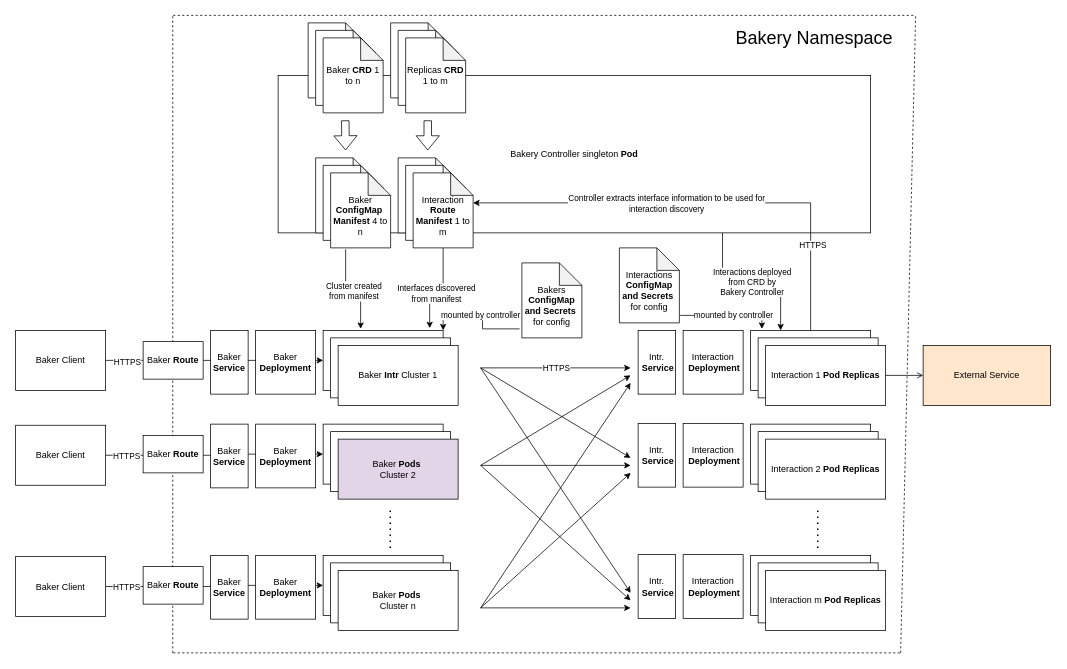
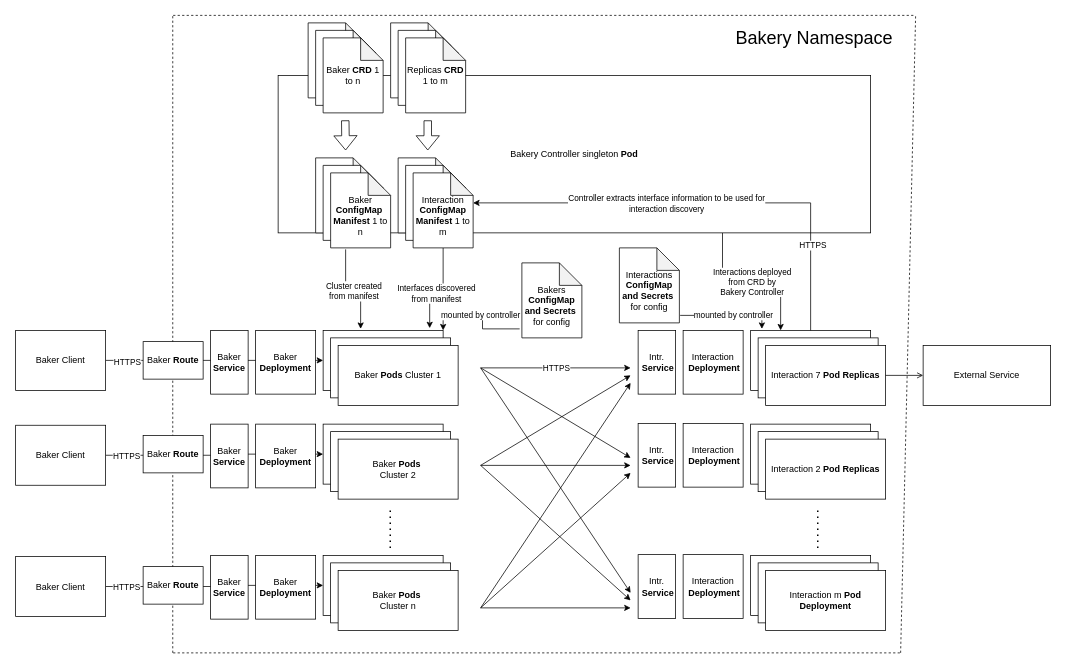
  <mxCell id="0" />
  <mxCell id="1" parent="0" />
  <mxCell id="2" value="" style="endArrow=none;dashed=1;html=1;entryX=1;entryY=0;entryDx=0;entryDy=0;" edge="1" parent="1"><mxGeometry width="50" height="50" relative="1" as="geometry"><mxPoint x="229.5" y="870" as="sourcePoint" /><mxPoint x="229.5" y="20" as="targetPoint" /></mxGeometry></mxCell>
  <mxCell id="3" style="edgeStyle=orthogonalEdgeStyle;rounded=0;orthogonalLoop=1;jettySize=auto;html=1;exitX=0.75;exitY=1;exitDx=0;exitDy=0;entryX=0.25;entryY=0;entryDx=0;entryDy=0;" edge="1" parent="1" source="5" target="8"><mxGeometry relative="1" as="geometry" /></mxCell>
  <mxCell id="4" value="Interactions deployed&lt;br&gt;from CRD by &lt;br&gt;Bakery Controller" style="edgeLabel;html=1;align=center;verticalAlign=middle;resizable=0;points=[];" vertex="1" connectable="0" parent="3"><mxGeometry x="-0.002" relative="1" as="geometry"><mxPoint as="offset" /></mxGeometry></mxCell>
  <mxCell id="5" value="Bakery Controller singleton &lt;b&gt;Pod&lt;/b&gt;" style="rounded=0;whiteSpace=wrap;html=1;" parent="1" vertex="1"><mxGeometry x="370" y="100" width="790" height="210" as="geometry" /></mxCell>
  <mxCell id="6" value="" style="group" parent="1" vertex="1" connectable="0"><mxGeometry x="1000" y="440" width="180" height="400" as="geometry" /></mxCell>
  <mxCell id="7" value="" style="group" parent="6" vertex="1" connectable="0"><mxGeometry width="180" height="100" as="geometry" /></mxCell>
  <mxCell id="8" value="Interaction A Replicas" style="whiteSpace=wrap;html=1;" parent="7" vertex="1"><mxGeometry width="160" height="80" as="geometry" /></mxCell>
  <mxCell id="9" value="Interaction A Replicas" style="whiteSpace=wrap;html=1;" parent="7" vertex="1"><mxGeometry x="10" y="10" width="160" height="80" as="geometry" /></mxCell>
- <mxCell id="10" value="Interaction 1 &lt;b&gt;Pod Replicas&lt;/b&gt;" style="whiteSpace=wrap;html=1;" parent="7" vertex="1"><mxGeometry x="20" y="20" width="160" height="80" as="geometry" /></mxCell>
+ <mxCell id="10" value="Interaction 7 &lt;b&gt;Pod Replicas&lt;/b&gt;" style="whiteSpace=wrap;html=1;" parent="7" vertex="1"><mxGeometry x="20" y="20" width="160" height="80" as="geometry" /></mxCell>
  <mxCell id="11" value="" style="group" parent="6" vertex="1" connectable="0"><mxGeometry y="125" width="180" height="100" as="geometry" /></mxCell>
  <mxCell id="12" value="Interaction A Replicas" style="whiteSpace=wrap;html=1;" parent="11" vertex="1"><mxGeometry width="160" height="80" as="geometry" /></mxCell>
  <mxCell id="13" value="Interaction A Replicas" style="whiteSpace=wrap;html=1;" parent="11" vertex="1"><mxGeometry x="10" y="10" width="160" height="80" as="geometry" /></mxCell>
  <mxCell id="14" value="Interaction 2 &lt;b&gt;Pod Replicas&lt;/b&gt;" style="whiteSpace=wrap;html=1;" parent="11" vertex="1"><mxGeometry x="20" y="20" width="160" height="80" as="geometry" /></mxCell>
  <mxCell id="15" value="" style="group" parent="6" vertex="1" connectable="0"><mxGeometry y="300" width="180" height="100" as="geometry" /></mxCell>
  <mxCell id="16" value="Interaction A Replicas" style="whiteSpace=wrap;html=1;" parent="15" vertex="1"><mxGeometry width="160" height="80" as="geometry" /></mxCell>
  <mxCell id="17" value="Interaction A Replicas" style="whiteSpace=wrap;html=1;" parent="15" vertex="1"><mxGeometry x="10" y="10" width="160" height="80" as="geometry" /></mxCell>
- <mxCell id="18" value="Interaction m &lt;b&gt;Pod Replicas&lt;/b&gt;" style="whiteSpace=wrap;html=1;" parent="15" vertex="1"><mxGeometry x="20" y="20" width="160" height="80" as="geometry" /></mxCell>
+ <mxCell id="18" value="Interaction m &lt;b&gt;Pod Deployment&lt;/b&gt;" style="whiteSpace=wrap;html=1;" parent="15" vertex="1"><mxGeometry x="20" y="20" width="160" height="80" as="geometry" /></mxCell>
  <mxCell id="19" value="" style="endArrow=none;dashed=1;html=1;dashPattern=1 3;strokeWidth=2;" parent="6" edge="1"><mxGeometry width="50" height="50" relative="1" as="geometry"><mxPoint x="89.5" y="290" as="sourcePoint" /><mxPoint x="89.5" y="240" as="targetPoint" /></mxGeometry></mxCell>
  <mxCell id="20" value="" style="group" parent="1" vertex="1" connectable="0"><mxGeometry x="430" y="440" width="180" height="400" as="geometry" /></mxCell>
  <mxCell id="21" value="" style="group" parent="20" vertex="1" connectable="0"><mxGeometry width="180" height="100" as="geometry" /></mxCell>
  <mxCell id="22" value="Interaction A Replicas" style="whiteSpace=wrap;html=1;" parent="21" vertex="1"><mxGeometry width="160" height="80" as="geometry" /></mxCell>
  <mxCell id="23" value="Interaction A Replicas" style="whiteSpace=wrap;html=1;" parent="21" vertex="1"><mxGeometry x="10" y="10" width="160" height="80" as="geometry" /></mxCell>
- <mxCell id="24" value="Baker &lt;b&gt;Intr &lt;/b&gt;Cluster 1" style="whiteSpace=wrap;html=1;" parent="21" vertex="1"><mxGeometry x="20" y="20" width="160" height="80" as="geometry" /></mxCell>
+ <mxCell id="24" value="Baker &lt;b&gt;Pods &lt;/b&gt;Cluster 1" style="whiteSpace=wrap;html=1;" parent="21" vertex="1"><mxGeometry x="20" y="20" width="160" height="80" as="geometry" /></mxCell>
  <mxCell id="25" value="" style="group" parent="20" vertex="1" connectable="0"><mxGeometry y="125" width="180" height="100" as="geometry" /></mxCell>
  <mxCell id="26" value="Interaction A Replicas" style="whiteSpace=wrap;html=1;" parent="25" vertex="1"><mxGeometry width="160" height="80" as="geometry" /></mxCell>
  <mxCell id="27" value="Interaction A Replicas" style="whiteSpace=wrap;html=1;" parent="25" vertex="1"><mxGeometry x="10" y="10" width="160" height="80" as="geometry" /></mxCell>
- <mxCell id="28" value="Baker&amp;nbsp;&lt;b&gt;Pods&amp;nbsp;&lt;/b&gt;&lt;br&gt;Cluster 2" style="whiteSpace=wrap;html=1;fillColor=#e1d5e7;" parent="25" vertex="1"><mxGeometry x="20" y="20" width="160" height="80" as="geometry" /></mxCell>
+ <mxCell id="28" value="Baker&amp;nbsp;&lt;b&gt;Pods&amp;nbsp;&lt;/b&gt;&lt;br&gt;Cluster 2" style="whiteSpace=wrap;html=1;" parent="25" vertex="1"><mxGeometry x="20" y="20" width="160" height="80" as="geometry" /></mxCell>
  <mxCell id="29" value="" style="group" parent="20" vertex="1" connectable="0"><mxGeometry y="300" width="180" height="100" as="geometry" /></mxCell>
  <mxCell id="30" value="Interaction A Replicas" style="whiteSpace=wrap;html=1;" parent="29" vertex="1"><mxGeometry width="160" height="80" as="geometry" /></mxCell>
  <mxCell id="31" value="Interaction A Replicas" style="whiteSpace=wrap;html=1;" parent="29" vertex="1"><mxGeometry x="10" y="10" width="160" height="80" as="geometry" /></mxCell>
  <mxCell id="32" value="Baker&amp;nbsp;&lt;b&gt;Pods&amp;nbsp;&lt;/b&gt;&lt;br&gt;Cluster n" style="whiteSpace=wrap;html=1;" parent="29" vertex="1"><mxGeometry x="20" y="20" width="160" height="80" as="geometry" /></mxCell>
  <mxCell id="33" value="" style="endArrow=none;dashed=1;html=1;dashPattern=1 3;strokeWidth=2;" parent="20" edge="1"><mxGeometry width="50" height="50" relative="1" as="geometry"><mxPoint x="89.5" y="290" as="sourcePoint" /><mxPoint x="89.5" y="240" as="targetPoint" /></mxGeometry></mxCell>
  <mxCell id="34" value="" style="endArrow=classic;html=1;" parent="1" edge="1"><mxGeometry width="50" height="50" relative="1" as="geometry"><mxPoint x="640" y="810" as="sourcePoint" /><mxPoint x="840" y="510" as="targetPoint" /></mxGeometry></mxCell>
  <mxCell id="35" value="" style="endArrow=classic;html=1;" parent="1" edge="1"><mxGeometry width="50" height="50" relative="1" as="geometry"><mxPoint x="640" y="810" as="sourcePoint" /><mxPoint x="840" y="630" as="targetPoint" /></mxGeometry></mxCell>
  <mxCell id="36" value="" style="endArrow=classic;html=1;" parent="1" edge="1"><mxGeometry width="50" height="50" relative="1" as="geometry"><mxPoint x="640" y="810" as="sourcePoint" /><mxPoint x="840" y="810" as="targetPoint" /></mxGeometry></mxCell>
  <mxCell id="37" value="" style="endArrow=classic;html=1;" parent="1" edge="1"><mxGeometry width="50" height="50" relative="1" as="geometry"><mxPoint x="640" y="620" as="sourcePoint" /><mxPoint x="840" y="620" as="targetPoint" /></mxGeometry></mxCell>
  <mxCell id="38" value="" style="endArrow=classic;html=1;" parent="1" edge="1"><mxGeometry width="50" height="50" relative="1" as="geometry"><mxPoint x="640" y="490" as="sourcePoint" /><mxPoint x="840" y="490" as="targetPoint" /></mxGeometry></mxCell>
  <mxCell id="39" value="HTTPS" style="edgeLabel;html=1;align=center;verticalAlign=middle;resizable=0;points=[];" vertex="1" connectable="0" parent="38"><mxGeometry relative="1" as="geometry"><mxPoint as="offset" /></mxGeometry></mxCell>
  <mxCell id="40" value="" style="endArrow=classic;html=1;" parent="1" edge="1"><mxGeometry width="50" height="50" relative="1" as="geometry"><mxPoint x="640" y="620" as="sourcePoint" /><mxPoint x="840" y="800" as="targetPoint" /></mxGeometry></mxCell>
  <mxCell id="41" value="" style="endArrow=classic;html=1;" parent="1" edge="1"><mxGeometry width="50" height="50" relative="1" as="geometry"><mxPoint x="640" y="490" as="sourcePoint" /><mxPoint x="840" y="790" as="targetPoint" /></mxGeometry></mxCell>
  <mxCell id="42" value="" style="endArrow=classic;html=1;" parent="1" edge="1"><mxGeometry width="50" height="50" relative="1" as="geometry"><mxPoint x="640" y="490" as="sourcePoint" /><mxPoint x="840" y="610" as="targetPoint" /></mxGeometry></mxCell>
  <mxCell id="43" value="" style="endArrow=classic;html=1;" parent="1" edge="1"><mxGeometry width="50" height="50" relative="1" as="geometry"><mxPoint x="640" y="620" as="sourcePoint" /><mxPoint x="840" y="500" as="targetPoint" /></mxGeometry></mxCell>
  <mxCell id="44" value="" style="shape=note;whiteSpace=wrap;html=1;backgroundOutline=1;darkOpacity=0.05;" parent="1" vertex="1"><mxGeometry x="410" y="30" width="80" height="100" as="geometry" /></mxCell>
  <mxCell id="45" value="" style="shape=note;whiteSpace=wrap;html=1;backgroundOutline=1;darkOpacity=0.05;" parent="1" vertex="1"><mxGeometry x="420" y="40" width="80" height="100" as="geometry" /></mxCell>
  <mxCell id="46" value="Baker &lt;b&gt;CRD&lt;/b&gt; 1 to n" style="shape=note;whiteSpace=wrap;html=1;backgroundOutline=1;darkOpacity=0.05;" parent="1" vertex="1"><mxGeometry x="430" y="50" width="80" height="100" as="geometry" /></mxCell>
  <mxCell id="47" value="" style="shape=note;whiteSpace=wrap;html=1;backgroundOutline=1;darkOpacity=0.05;" parent="1" vertex="1"><mxGeometry x="520" y="30" width="80" height="100" as="geometry" /></mxCell>
  <mxCell id="48" value="" style="shape=note;whiteSpace=wrap;html=1;backgroundOutline=1;darkOpacity=0.05;" parent="1" vertex="1"><mxGeometry x="530" y="40" width="80" height="100" as="geometry" /></mxCell>
  <mxCell id="49" value="Replicas &lt;b&gt;CRD&lt;/b&gt; 1 to m" style="shape=note;whiteSpace=wrap;html=1;backgroundOutline=1;darkOpacity=0.05;" parent="1" vertex="1"><mxGeometry x="540" y="50" width="80" height="100" as="geometry" /></mxCell>
  <mxCell id="50" style="edgeStyle=orthogonalEdgeStyle;rounded=0;orthogonalLoop=1;jettySize=auto;html=1;exitX=1;exitY=0.5;exitDx=0;exitDy=0;entryX=0;entryY=0.5;entryDx=0;entryDy=0;" parent="1" source="52" target="22" edge="1"><mxGeometry relative="1" as="geometry" /></mxCell>
  <mxCell id="51" value="HTTPS" style="edgeLabel;html=1;align=center;verticalAlign=middle;resizable=0;points=[];" vertex="1" connectable="0" parent="50"><mxGeometry x="-0.807" y="-1" relative="1" as="geometry"><mxPoint as="offset" /></mxGeometry></mxCell>
  <mxCell id="52" value="Baker Client" style="rounded=0;whiteSpace=wrap;html=1;" parent="1" vertex="1"><mxGeometry x="20" y="440" width="120" height="80" as="geometry" /></mxCell>
  <mxCell id="53" style="edgeStyle=orthogonalEdgeStyle;rounded=0;orthogonalLoop=1;jettySize=auto;html=1;exitX=1;exitY=0.5;exitDx=0;exitDy=0;entryX=0;entryY=0.5;entryDx=0;entryDy=0;" parent="1" source="55" target="26" edge="1"><mxGeometry relative="1" as="geometry" /></mxCell>
  <mxCell id="54" value="HTTPS" style="edgeLabel;html=1;align=center;verticalAlign=middle;resizable=0;points=[];" vertex="1" connectable="0" parent="53"><mxGeometry x="-0.815" relative="1" as="geometry"><mxPoint y="1" as="offset" /></mxGeometry></mxCell>
  <mxCell id="55" value="Baker Client" style="rounded=0;whiteSpace=wrap;html=1;" parent="1" vertex="1"><mxGeometry x="20" y="566.5" width="120" height="80" as="geometry" /></mxCell>
  <mxCell id="56" style="edgeStyle=orthogonalEdgeStyle;rounded=0;orthogonalLoop=1;jettySize=auto;html=1;exitX=1;exitY=0.5;exitDx=0;exitDy=0;entryX=0;entryY=0.5;entryDx=0;entryDy=0;" edge="1" parent="1" source="58" target="30"><mxGeometry relative="1" as="geometry" /></mxCell>
  <mxCell id="57" value="HTTPS" style="edgeLabel;html=1;align=center;verticalAlign=middle;resizable=0;points=[];" vertex="1" connectable="0" parent="56"><mxGeometry x="-0.815" relative="1" as="geometry"><mxPoint y="1" as="offset" /></mxGeometry></mxCell>
  <mxCell id="58" value="Baker Client" style="rounded=0;whiteSpace=wrap;html=1;" parent="1" vertex="1"><mxGeometry x="20" y="741.5" width="120" height="80" as="geometry" /></mxCell>
  <mxCell id="59" value="" style="endArrow=none;dashed=1;html=1;entryX=1;entryY=0;entryDx=0;entryDy=0;" parent="1" edge="1" target="62"><mxGeometry width="50" height="50" relative="1" as="geometry"><mxPoint x="1200" y="870" as="sourcePoint" /><mxPoint x="1200" y="110" as="targetPoint" /></mxGeometry></mxCell>
  <mxCell id="60" value="" style="endArrow=none;dashed=1;html=1;" parent="1" edge="1"><mxGeometry width="50" height="50" relative="1" as="geometry"><mxPoint x="230" y="870" as="sourcePoint" /><mxPoint x="1200" y="870" as="targetPoint" /></mxGeometry></mxCell>
  <mxCell id="61" value="" style="endArrow=none;dashed=1;html=1;entryX=1;entryY=0;entryDx=0;entryDy=0;" parent="1" edge="1" target="62"><mxGeometry width="50" height="50" relative="1" as="geometry"><mxPoint x="230" y="20" as="sourcePoint" /><mxPoint x="1190" y="20" as="targetPoint" /></mxGeometry></mxCell>
  <mxCell id="62" value="&lt;font style=&quot;font-size: 24px&quot;&gt;Bakery Namespace&lt;/font&gt;" style="text;html=1;strokeColor=none;fillColor=none;align=center;verticalAlign=middle;whiteSpace=wrap;rounded=0;" parent="1" vertex="1"><mxGeometry x="950" y="20" width="270" height="60" as="geometry" /></mxCell>
- <mxCell id="63" value="External Service" style="rounded=0;whiteSpace=wrap;html=1;fillColor=#ffe6cc;" parent="1" vertex="1"><mxGeometry x="1230" y="460" width="170" height="80" as="geometry" /></mxCell>
+ <mxCell id="63" value="External Service" style="rounded=0;whiteSpace=wrap;html=1;" parent="1" vertex="1"><mxGeometry x="1230" y="460" width="170" height="80" as="geometry" /></mxCell>
  <mxCell id="64" style="edgeStyle=orthogonalEdgeStyle;rounded=0;orthogonalLoop=1;jettySize=auto;html=1;exitX=1;exitY=0.5;exitDx=0;exitDy=0;entryX=0;entryY=0.5;entryDx=0;entryDy=0;endArrow=open;" parent="1" source="10" target="63" edge="1"><mxGeometry relative="1" as="geometry" /></mxCell>
  <mxCell id="65" value="Baker &lt;b&gt;Route&lt;/b&gt;" style="rounded=0;whiteSpace=wrap;html=1;" vertex="1" parent="1"><mxGeometry x="190" y="455" width="80" height="50" as="geometry" /></mxCell>
  <mxCell id="66" value="Baker &lt;b&gt;Service&lt;/b&gt;" style="rounded=0;whiteSpace=wrap;html=1;" vertex="1" parent="1"><mxGeometry x="280" y="440" width="50" height="85" as="geometry" /></mxCell>
  <mxCell id="67" value="Baker &lt;b&gt;Deployment&lt;/b&gt;" style="rounded=0;whiteSpace=wrap;html=1;" vertex="1" parent="1"><mxGeometry x="340" y="440" width="80" height="85" as="geometry" /></mxCell>
  <mxCell id="68" value="Baker &lt;b&gt;Route&lt;/b&gt;" style="rounded=0;whiteSpace=wrap;html=1;" vertex="1" parent="1"><mxGeometry x="190" y="580" width="80" height="50" as="geometry" /></mxCell>
  <mxCell id="69" value="Baker &lt;b&gt;Service&lt;/b&gt;" style="rounded=0;whiteSpace=wrap;html=1;" vertex="1" parent="1"><mxGeometry x="280" y="565" width="50" height="85" as="geometry" /></mxCell>
  <mxCell id="70" value="Baker &lt;b&gt;Deployment&lt;/b&gt;" style="rounded=0;whiteSpace=wrap;html=1;" vertex="1" parent="1"><mxGeometry x="340" y="565" width="80" height="85" as="geometry" /></mxCell>
  <mxCell id="71" value="Baker &lt;b&gt;Route&lt;/b&gt;" style="rounded=0;whiteSpace=wrap;html=1;" vertex="1" parent="1"><mxGeometry x="190" y="755" width="80" height="50" as="geometry" /></mxCell>
  <mxCell id="72" value="Baker &lt;b&gt;Service&lt;/b&gt;" style="rounded=0;whiteSpace=wrap;html=1;" vertex="1" parent="1"><mxGeometry x="280" y="740" width="50" height="85" as="geometry" /></mxCell>
  <mxCell id="73" value="Baker &lt;b&gt;Deployment&lt;/b&gt;" style="rounded=0;whiteSpace=wrap;html=1;" vertex="1" parent="1"><mxGeometry x="340" y="740" width="80" height="85" as="geometry" /></mxCell>
  <mxCell id="74" value="Intr.&lt;br&gt;&amp;nbsp;&lt;b&gt;Service&lt;/b&gt;" style="rounded=0;whiteSpace=wrap;html=1;" vertex="1" parent="1"><mxGeometry x="850" y="440" width="50" height="85" as="geometry" /></mxCell>
  <mxCell id="75" value="Interaction&lt;br&gt;&amp;nbsp;&lt;b&gt;Deployment&lt;/b&gt;" style="rounded=0;whiteSpace=wrap;html=1;" vertex="1" parent="1"><mxGeometry x="910" y="440" width="80" height="85" as="geometry" /></mxCell>
  <mxCell id="76" value="" style="shape=note;whiteSpace=wrap;html=1;backgroundOutline=1;darkOpacity=0.05;" vertex="1" parent="1"><mxGeometry x="420" y="210" width="80" height="100" as="geometry" /></mxCell>
  <mxCell id="77" value="" style="shape=note;whiteSpace=wrap;html=1;backgroundOutline=1;darkOpacity=0.05;" vertex="1" parent="1"><mxGeometry x="430" y="220" width="80" height="100" as="geometry" /></mxCell>
  <mxCell id="78" style="edgeStyle=orthogonalEdgeStyle;rounded=0;orthogonalLoop=1;jettySize=auto;html=1;" edge="1" parent="1"><mxGeometry relative="1" as="geometry"><mxPoint x="460" y="332" as="sourcePoint" /><mxPoint x="480" y="438" as="targetPoint" /><Array as="points"><mxPoint x="460" y="332" /><mxPoint x="460" y="385" /><mxPoint x="370" y="385" /></Array></mxGeometry></mxCell>
  <mxCell id="79" value="Cluster created &lt;br&gt;from manifest" style="edgeLabel;html=1;align=center;verticalAlign=middle;resizable=0;points=[];" vertex="1" connectable="0" parent="78"><mxGeometry x="-0.015" y="-2" relative="1" as="geometry"><mxPoint x="1" as="offset" /></mxGeometry></mxCell>
- <mxCell id="80" value="&lt;br&gt;Baker &lt;b&gt;ConfigMap&lt;/b&gt;&amp;nbsp;&lt;br&gt;&lt;b&gt;Manifest&lt;/b&gt;&amp;nbsp;4 to n" style="shape=note;whiteSpace=wrap;html=1;backgroundOutline=1;darkOpacity=0.05;" vertex="1" parent="1"><mxGeometry x="440" y="230" width="80" height="100" as="geometry" /></mxCell>
+ <mxCell id="80" value="&lt;br&gt;Baker &lt;b&gt;ConfigMap&lt;/b&gt;&amp;nbsp;&lt;br&gt;&lt;b&gt;Manifest&lt;/b&gt;&amp;nbsp;1 to n" style="shape=note;whiteSpace=wrap;html=1;backgroundOutline=1;darkOpacity=0.05;" vertex="1" parent="1"><mxGeometry x="440" y="230" width="80" height="100" as="geometry" /></mxCell>
  <mxCell id="81" value="" style="shape=note;whiteSpace=wrap;html=1;backgroundOutline=1;darkOpacity=0.05;" vertex="1" parent="1"><mxGeometry x="530" y="210" width="80" height="100" as="geometry" /></mxCell>
  <mxCell id="82" value="" style="shape=note;whiteSpace=wrap;html=1;backgroundOutline=1;darkOpacity=0.05;" vertex="1" parent="1"><mxGeometry x="540" y="220" width="80" height="100" as="geometry" /></mxCell>
  <mxCell id="83" style="edgeStyle=orthogonalEdgeStyle;rounded=0;orthogonalLoop=1;jettySize=auto;html=1;exitX=0.5;exitY=1;exitDx=0;exitDy=0;exitPerimeter=0;entryX=0.888;entryY=-0.037;entryDx=0;entryDy=0;entryPerimeter=0;" edge="1" parent="1" source="85" target="22"><mxGeometry relative="1" as="geometry" /></mxCell>
  <mxCell id="84" value="Interfaces discovered&lt;br&gt;from manifest" style="edgeLabel;html=1;align=center;verticalAlign=middle;resizable=0;points=[];" vertex="1" connectable="0" parent="83"><mxGeometry x="-0.014" y="1" relative="1" as="geometry"><mxPoint x="-3" y="4" as="offset" /></mxGeometry></mxCell>
- <mxCell id="85" value="&lt;br&gt;Interaction &lt;b&gt;Route&lt;br&gt;Manifest&lt;/b&gt; 1 to m" style="shape=note;whiteSpace=wrap;html=1;backgroundOutline=1;darkOpacity=0.05;" vertex="1" parent="1"><mxGeometry x="550" y="230" width="80" height="100" as="geometry" /></mxCell>
+ <mxCell id="85" value="&lt;br&gt;Interaction &lt;b&gt;ConfigMap&lt;br&gt;Manifest&lt;/b&gt; 1 to m" style="shape=note;whiteSpace=wrap;html=1;backgroundOutline=1;darkOpacity=0.05;" vertex="1" parent="1"><mxGeometry x="550" y="230" width="80" height="100" as="geometry" /></mxCell>
  <mxCell id="86" value="" style="shape=flexArrow;endArrow=classic;html=1;" edge="1" parent="1"><mxGeometry width="50" height="50" relative="1" as="geometry"><mxPoint x="459.5" y="160" as="sourcePoint" /><mxPoint x="460" y="200" as="targetPoint" /></mxGeometry></mxCell>
  <mxCell id="87" value="" style="shape=flexArrow;endArrow=classic;html=1;" edge="1" parent="1"><mxGeometry width="50" height="50" relative="1" as="geometry"><mxPoint x="569.5" y="160" as="sourcePoint" /><mxPoint x="569.5" y="200" as="targetPoint" /></mxGeometry></mxCell>
  <mxCell id="88" style="edgeStyle=orthogonalEdgeStyle;rounded=0;orthogonalLoop=1;jettySize=auto;html=1;exitX=0.5;exitY=0;exitDx=0;exitDy=0;" edge="1" parent="1" source="8"><mxGeometry relative="1" as="geometry"><mxPoint x="630" y="270" as="targetPoint" /><Array as="points"><mxPoint x="1080" y="270" /><mxPoint x="630" y="270" /></Array></mxGeometry></mxCell>
  <mxCell id="89" value="Controller extracts interface information to be used for &lt;br&gt;interaction discovery" style="edgeLabel;html=1;align=center;verticalAlign=middle;resizable=0;points=[];" vertex="1" connectable="0" parent="88"><mxGeometry x="0.17" relative="1" as="geometry"><mxPoint as="offset" /></mxGeometry></mxCell>
  <mxCell id="90" value="HTTPS" style="edgeLabel;html=1;align=center;verticalAlign=middle;resizable=0;points=[];" vertex="1" connectable="0" parent="88"><mxGeometry x="-0.632" y="-2" relative="1" as="geometry"><mxPoint as="offset" /></mxGeometry></mxCell>
  <mxCell id="91" value="Intr.&lt;br&gt;&amp;nbsp;&lt;b&gt;Service&lt;/b&gt;" style="rounded=0;whiteSpace=wrap;html=1;" vertex="1" parent="1"><mxGeometry x="850" y="564" width="50" height="85" as="geometry" /></mxCell>
  <mxCell id="92" value="Interaction&lt;br&gt;&amp;nbsp;&lt;b&gt;Deployment&lt;/b&gt;" style="rounded=0;whiteSpace=wrap;html=1;" vertex="1" parent="1"><mxGeometry x="910" y="564" width="80" height="85" as="geometry" /></mxCell>
  <mxCell id="93" value="Intr.&lt;br&gt;&amp;nbsp;&lt;b&gt;Service&lt;/b&gt;" style="rounded=0;whiteSpace=wrap;html=1;" vertex="1" parent="1"><mxGeometry x="850" y="739" width="50" height="85" as="geometry" /></mxCell>
  <mxCell id="94" value="Interaction&lt;br&gt;&amp;nbsp;&lt;b&gt;Deployment&lt;/b&gt;" style="rounded=0;whiteSpace=wrap;html=1;" vertex="1" parent="1"><mxGeometry x="910" y="739" width="80" height="85" as="geometry" /></mxCell>
  <mxCell id="95" value="mounted by controller" style="edgeStyle=orthogonalEdgeStyle;rounded=0;orthogonalLoop=1;jettySize=auto;html=1;exitX=-0.037;exitY=0.88;exitDx=0;exitDy=0;exitPerimeter=0;entryX=1;entryY=0;entryDx=0;entryDy=0;" edge="1" parent="1" source="96" target="22"><mxGeometry relative="1" as="geometry"><mxPoint x="610" y="440" as="targetPoint" /></mxGeometry></mxCell>
  <mxCell id="96" value="&lt;br&gt;Bakers&lt;br&gt;&amp;nbsp;&lt;b&gt;ConfigMap&lt;/b&gt;&amp;nbsp;&lt;br&gt;&lt;b&gt;and Secrets&lt;/b&gt;&amp;nbsp;&lt;br&gt;for config" style="shape=note;whiteSpace=wrap;html=1;backgroundOutline=1;darkOpacity=0.05;" vertex="1" parent="1"><mxGeometry x="695" y="350" width="80" height="100" as="geometry" /></mxCell>
  <mxCell id="97" style="edgeStyle=orthogonalEdgeStyle;rounded=0;orthogonalLoop=1;jettySize=auto;html=1;entryX=0.094;entryY=-0.025;entryDx=0;entryDy=0;entryPerimeter=0;exitX=1.013;exitY=0.9;exitDx=0;exitDy=0;exitPerimeter=0;" edge="1" parent="1" source="99" target="8"><mxGeometry relative="1" as="geometry" /></mxCell>
  <mxCell id="98" value="mounted by controller" style="edgeLabel;html=1;align=center;verticalAlign=middle;resizable=0;points=[];" vertex="1" connectable="0" parent="97"><mxGeometry x="0.105" y="1" relative="1" as="geometry"><mxPoint as="offset" /></mxGeometry></mxCell>
  <mxCell id="99" value="&lt;br&gt;Interactions&lt;br&gt;&amp;nbsp;&lt;b&gt;ConfigMap&lt;/b&gt;&amp;nbsp;&lt;br&gt;&lt;b&gt;and Secrets&lt;/b&gt;&amp;nbsp;&lt;br&gt;for config" style="shape=note;whiteSpace=wrap;html=1;backgroundOutline=1;darkOpacity=0.05;" vertex="1" parent="1"><mxGeometry x="825" y="330" width="80" height="100" as="geometry" /></mxCell>
